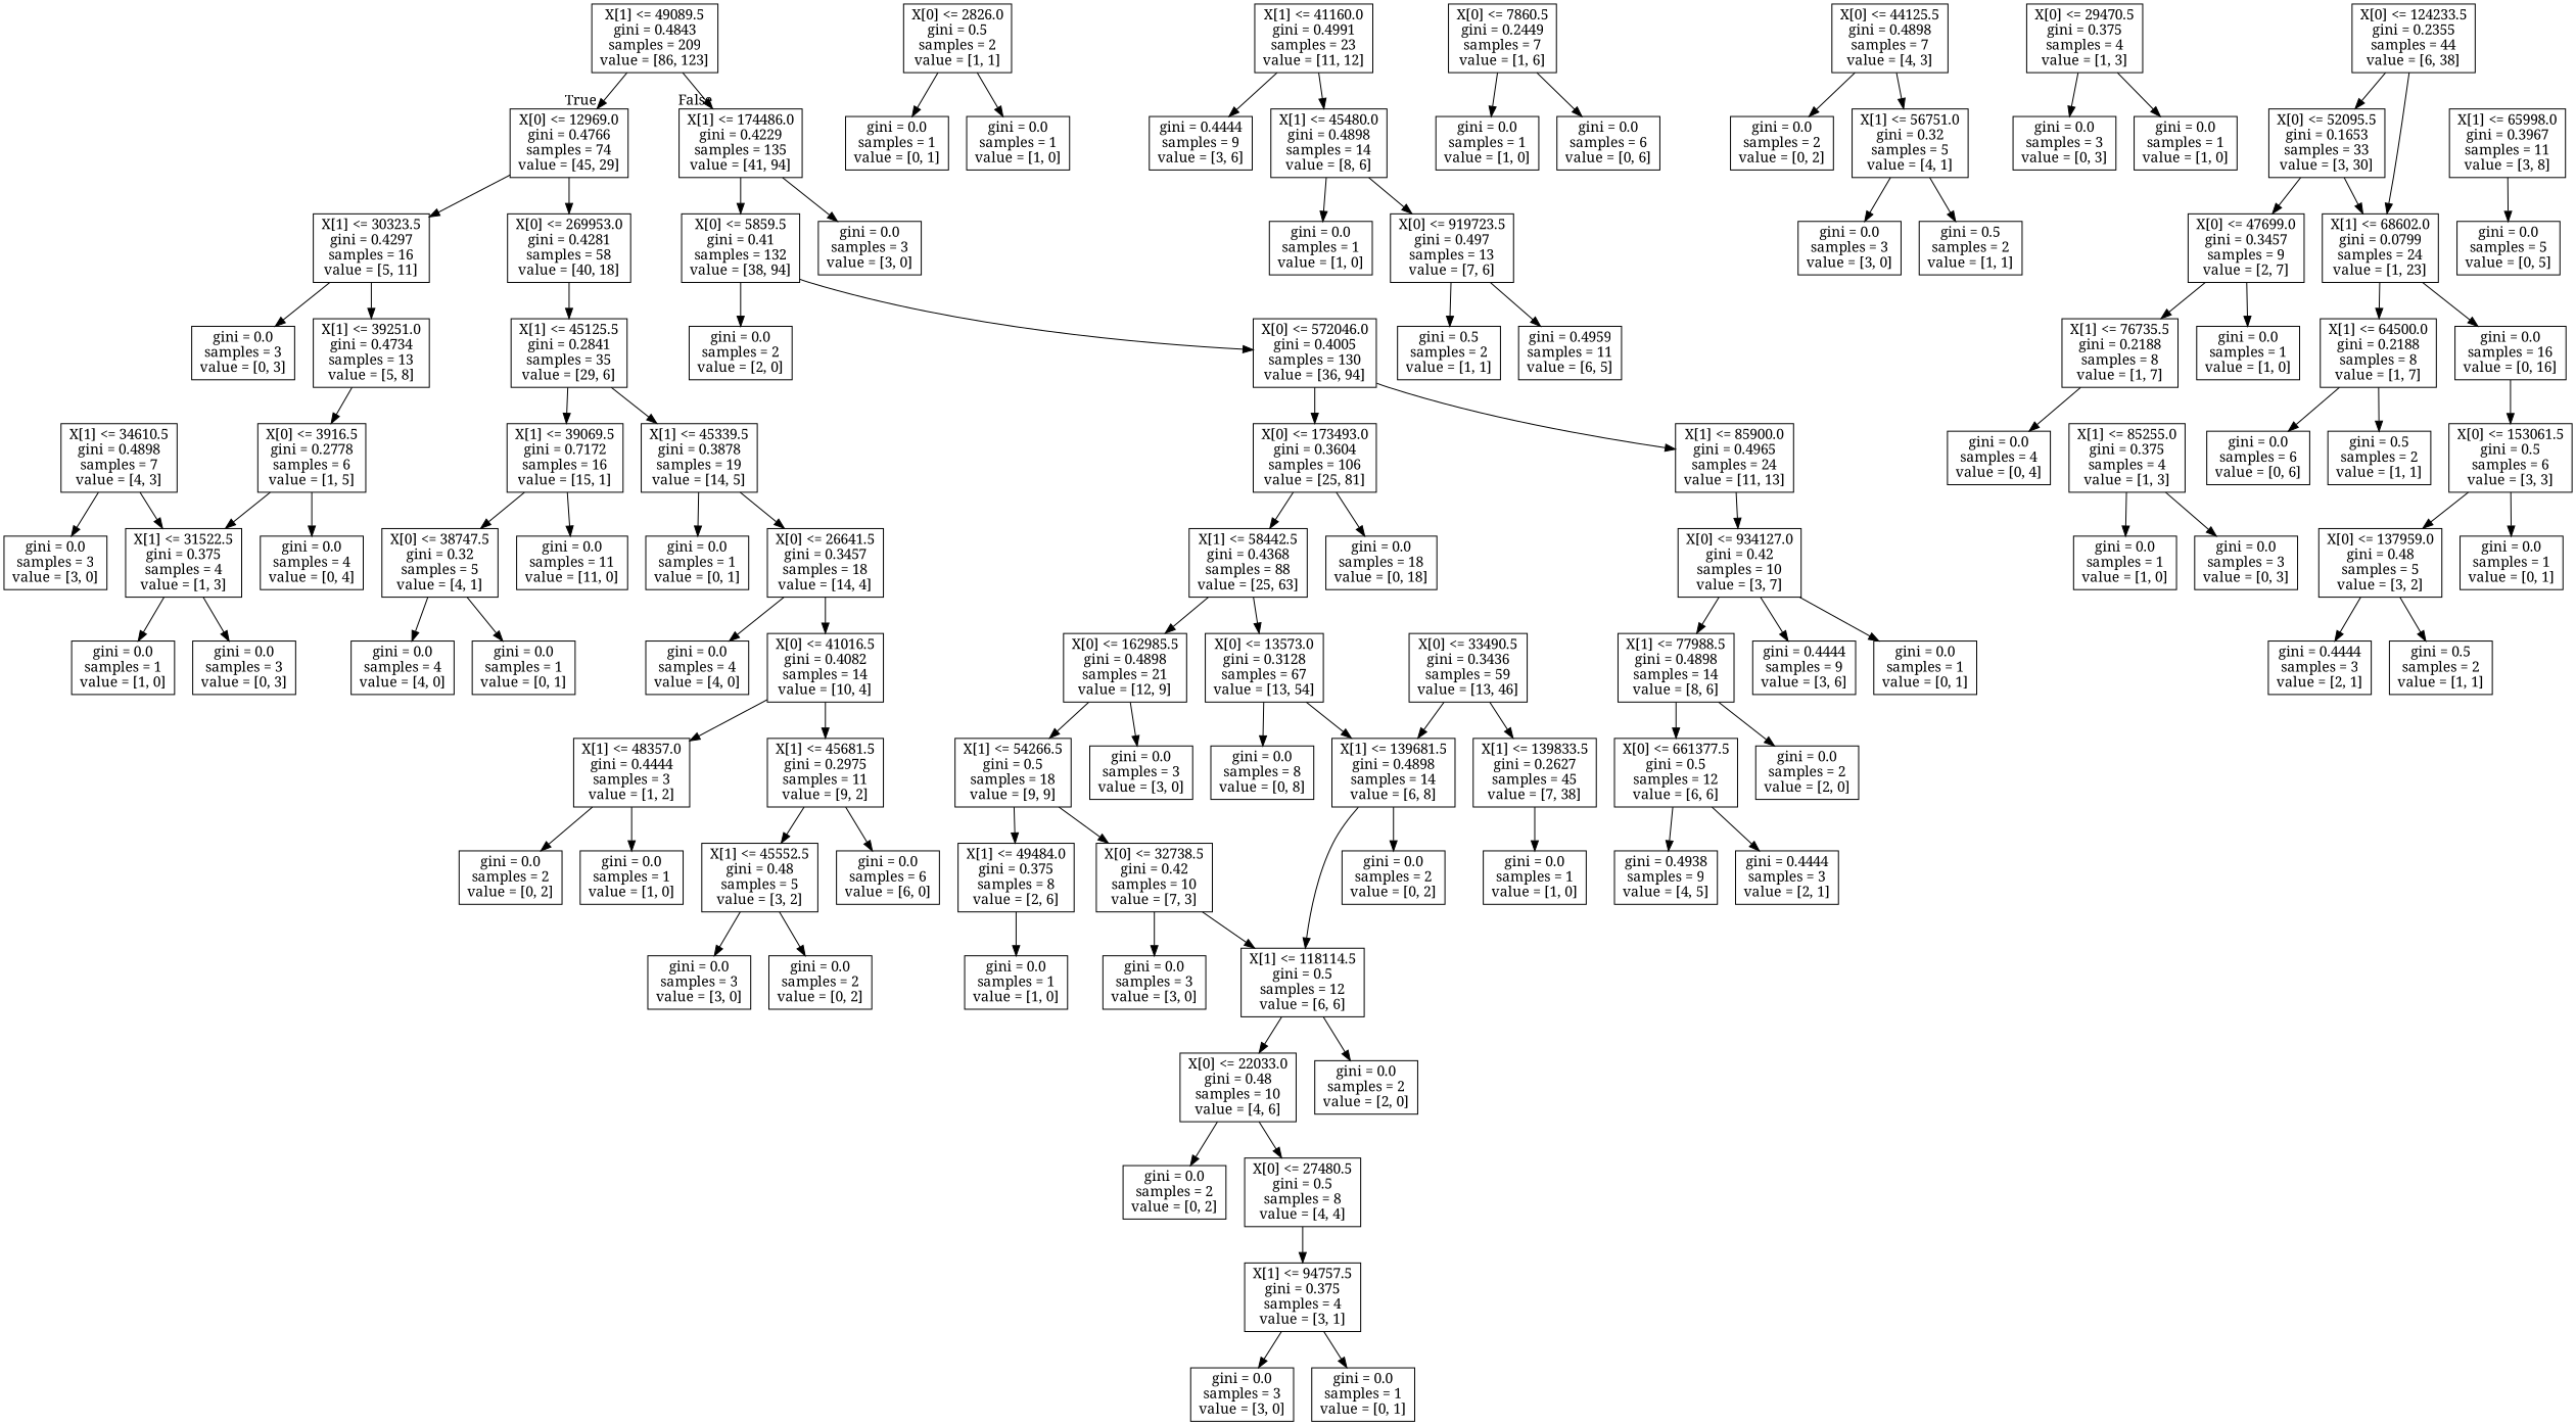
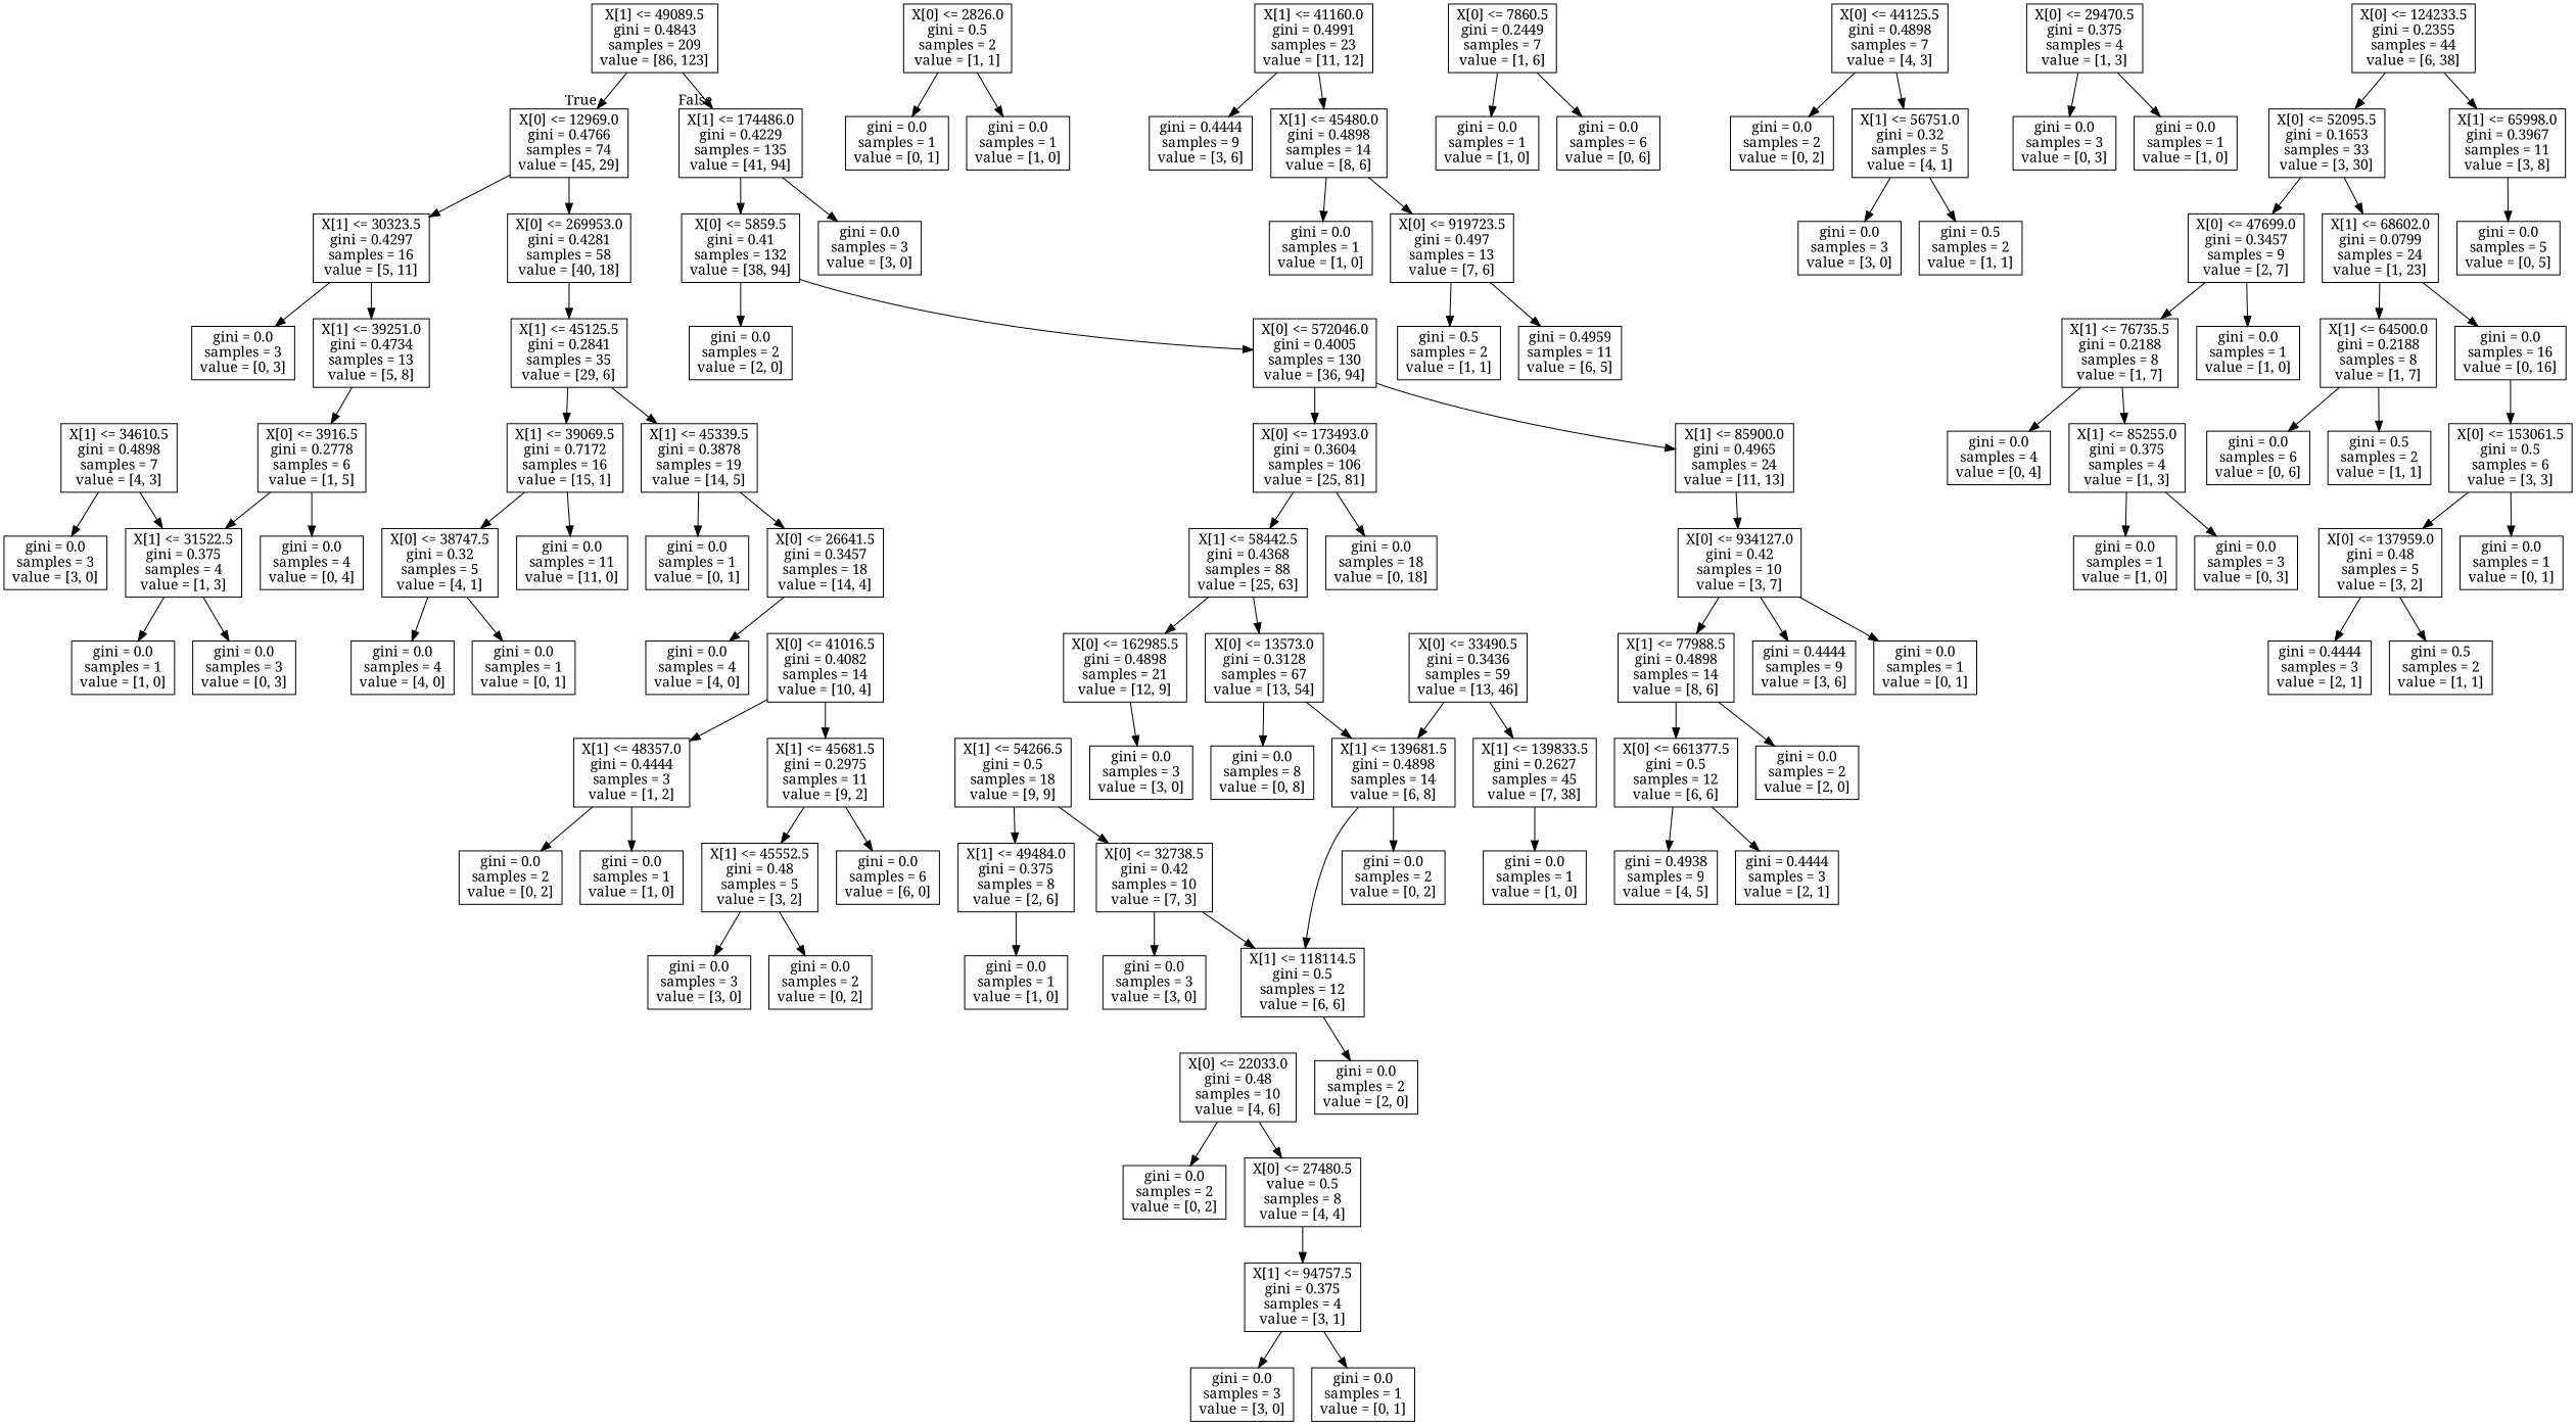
  digraph {
    fontname="Noto Serif"
    node [fontname="Noto Serif" shape=box]
    edge [fontname="Noto Serif"]
    n1 [label="X[1] <= 49089.5\ngini = 0.4843\nsamples = 209\nvalue = [86, 123]"]
    n2 [label="X[0] <= 12969.0\ngini = 0.4766\nsamples = 74\nvalue = [45, 29]"]
    n3 [label="X[1] <= 174486.0\ngini = 0.4229\nsamples = 135\nvalue = [41, 94]"]
    n4 [label="X[1] <= 30323.5\ngini = 0.4297\nsamples = 16\nvalue = [5, 11]"]
    n5 [label="X[0] <= 269953.0\ngini = 0.4281\nsamples = 58\nvalue = [40, 18]"]
    n6 [label="X[0] <= 5859.5\ngini = 0.41\nsamples = 132\nvalue = [38, 94]"]
    n7 [label="gini = 0.0\nsamples = 3\nvalue = [3, 0]"]
    n8 [label="gini = 0.0\nsamples = 3\nvalue = [0, 3]"]
    n9 [label="X[1] <= 39251.0\ngini = 0.4734\nsamples = 13\nvalue = [5, 8]"]
    n10 [label="X[1] <= 45125.5\ngini = 0.2841\nsamples = 35\nvalue = [29, 6]"]
    n11 [label="X[0] <= 3916.5\ngini = 0.2778\nsamples = 6\nvalue = [1, 5]"]
    n12 [label="X[1] <= 34610.5\ngini = 0.4898\nsamples = 7\nvalue = [4, 3]"]
    n13 [label="X[1] <= 31522.5\ngini = 0.375\nsamples = 4\nvalue = [1, 3]"]
    n14 [label="gini = 0.0\nsamples = 3\nvalue = [3, 0]"]
    n15 [label="gini = 0.0\nsamples = 4\nvalue = [0, 4]"]
    n16 [label="gini = 0.0\nsamples = 1\nvalue = [1, 0]"]
    n17 [label="gini = 0.0\nsamples = 3\nvalue = [0, 3]"]
    n18 [label="X[0] <= 2826.0\ngini = 0.5\nsamples = 2\nvalue = [1, 1]"]
    n19 [label="gini = 0.0\nsamples = 1\nvalue = [0, 1]"]
    n20 [label="gini = 0.0\nsamples = 1\nvalue = [1, 0]"]
    n21 [label="X[1] <= 39069.5\ngini = 0.7172\nsamples = 16\nvalue = [15, 1]"]
    n22 [label="X[1] <= 45339.5\ngini = 0.3878\nsamples = 19\nvalue = [14, 5]"]
    n23 [label="X[1] <= 41160.0\ngini = 0.4991\nsamples = 23\nvalue = [11, 12]"]
    n24 [label="gini = 0.4444\nsamples = 9\nvalue = [3, 6]"]
    n25 [label="X[1] <= 45480.0\ngini = 0.4898\nsamples = 14\nvalue = [8, 6]"]
    n26 [label="X[0] <= 38747.5\ngini = 0.32\nsamples = 5\nvalue = [4, 1]"]
    n27 [label="gini = 0.0\nsamples = 11\nvalue = [11, 0]"]
    n28 [label="gini = 0.0\nsamples = 1\nvalue = [0, 1]"]
    n29 [label="X[0] <= 26641.5\ngini = 0.3457\nsamples = 18\nvalue = [14, 4]"]
    n30 [label="gini = 0.0\nsamples = 4\nvalue = [4, 0]"]
    n31 [label="gini = 0.0\nsamples = 1\nvalue = [0, 1]"]
    n32 [label="gini = 0.0\nsamples = 4\nvalue = [4, 0]"]
    n33 [label="X[0] <= 41016.5\ngini = 0.4082\nsamples = 14\nvalue = [10, 4]"]
    n34 [label="X[1] <= 48357.0\ngini = 0.4444\nsamples = 3\nvalue = [1, 2]"]
    n35 [label="X[1] <= 45681.5\ngini = 0.2975\nsamples = 11\nvalue = [9, 2]"]
    n36 [label="gini = 0.0\nsamples = 2\nvalue = [0, 2]"]
    n37 [label="gini = 0.0\nsamples = 1\nvalue = [1, 0]"]
    n38 [label="X[1] <= 45552.5\ngini = 0.48\nsamples = 5\nvalue = [3, 2]"]
    n39 [label="gini = 0.0\nsamples = 6\nvalue = [6, 0]"]
    n40 [label="gini = 0.0\nsamples = 3\nvalue = [3, 0]"]
    n41 [label="gini = 0.0\nsamples = 2\nvalue = [0, 2]"]
    n42 [label="gini = 0.0\nsamples = 1\nvalue = [1, 0]"]
    n43 [label="X[0] <= 919723.5\ngini = 0.497\nsamples = 13\nvalue = [7, 6]"]
    n44 [label="gini = 0.5\nsamples = 2\nvalue = [1, 1]"]
    n45 [label="gini = 0.4959\nsamples = 11\nvalue = [6, 5]"]
    n46 [label="gini = 0.0\nsamples = 2\nvalue = [2, 0]"]
    n47 [label="X[0] <= 572046.0\ngini = 0.4005\nsamples = 130\nvalue = [36, 94]"]
    n48 [label="X[0] <= 173493.0\ngini = 0.3604\nsamples = 106\nvalue = [25, 81]"]
    n49 [label="X[1] <= 85900.0\ngini = 0.4965\nsamples = 24\nvalue = [11, 13]"]
    n50 [label="X[1] <= 58442.5\ngini = 0.4368\nsamples = 88\nvalue = [25, 63]"]
    n51 [label="gini = 0.0\nsamples = 18\nvalue = [0, 18]"]
    n52 [label="X[0] <= 934127.0\ngini = 0.42\nsamples = 10\nvalue = [3, 7]"]
    n53 [label="X[0] <= 162985.5\ngini = 0.4898\nsamples = 21\nvalue = [12, 9]"]
    n54 [label="X[0] <= 13573.0\ngini = 0.3128\nsamples = 67\nvalue = [13, 54]"]
    n55 [label="X[1] <= 54266.5\ngini = 0.5\nsamples = 18\nvalue = [9, 9]"]
    n56 [label="gini = 0.0\nsamples = 3\nvalue = [3, 0]"]
    n57 [label="gini = 0.0\nsamples = 8\nvalue = [0, 8]"]
    n58 [label="X[1] <= 139681.5\ngini = 0.4898\nsamples = 14\nvalue = [6, 8]"]
    n59 [label="X[1] <= 49484.0\ngini = 0.375\nsamples = 8\nvalue = [2, 6]"]
    n60 [label="X[0] <= 32738.5\ngini = 0.42\nsamples = 10\nvalue = [7, 3]"]
    n61 [label="gini = 0.0\nsamples = 1\nvalue = [1, 0]"]
    n62 [label="gini = 0.0\nsamples = 3\nvalue = [3, 0]"]
    n63 [label="X[1] <= 118114.5\ngini = 0.5\nsamples = 12\nvalue = [6, 6]"]
    n64 [label="X[0] <= 7860.5\ngini = 0.2449\nsamples = 7\nvalue = [1, 6]"]
    n65 [label="gini = 0.0\nsamples = 1\nvalue = [1, 0]"]
    n66 [label="gini = 0.0\nsamples = 6\nvalue = [0, 6]"]
    n67 [label="X[0] <= 44125.5\ngini = 0.4898\nsamples = 7\nvalue = [4, 3]"]
    n68 [label="gini = 0.0\nsamples = 2\nvalue = [0, 2]"]
    n69 [label="X[1] <= 56751.0\ngini = 0.32\nsamples = 5\nvalue = [4, 1]"]
    n70 [label="gini = 0.0\nsamples = 3\nvalue = [3, 0]"]
    n71 [label="gini = 0.5\nsamples = 2\nvalue = [1, 1]"]
    n72 [label="X[0] <= 33490.5\ngini = 0.3436\nsamples = 59\nvalue = [13, 46]"]
    n73 [label="X[1] <= 139833.5\ngini = 0.2627\nsamples = 45\nvalue = [7, 38]"]
    n74 [label="gini = 0.0\nsamples = 2\nvalue = [0, 2]"]
    n75 [label="gini = 0.0\nsamples = 1\nvalue = [1, 0]"]
    n76 [label="X[0] <= 22033.0\ngini = 0.48\nsamples = 10\nvalue = [4, 6]"]
    n77 [label="gini = 0.0\nsamples = 2\nvalue = [2, 0]"]
    n78 [label="gini = 0.0\nsamples = 2\nvalue = [0, 2]"]
-   n79 [label="X[0] <= 27480.5\ngini = 0.5\nsamples = 8\nvalue = [4, 4]"]
+   n79 [label="X[0] <= 27480.5\nvalue = 0.5\nsamples = 8\nvalue = [4, 4]"]
    n80 [label="X[1] <= 94757.5\ngini = 0.375\nsamples = 4\nvalue = [3, 1]"]
    n81 [label="gini = 0.0\nsamples = 3\nvalue = [3, 0]"]
    n82 [label="gini = 0.0\nsamples = 1\nvalue = [0, 1]"]
    n83 [label="X[0] <= 29470.5\ngini = 0.375\nsamples = 4\nvalue = [1, 3]"]
    n84 [label="gini = 0.0\nsamples = 3\nvalue = [0, 3]"]
    n85 [label="gini = 0.0\nsamples = 1\nvalue = [1, 0]"]
    n86 [label="X[0] <= 124233.5\ngini = 0.2355\nsamples = 44\nvalue = [6, 38]"]
    n87 [label="X[0] <= 52095.5\ngini = 0.1653\nsamples = 33\nvalue = [3, 30]"]
    n88 [label="X[1] <= 65998.0\ngini = 0.3967\nsamples = 11\nvalue = [3, 8]"]
    n89 [label="X[0] <= 47699.0\ngini = 0.3457\nsamples = 9\nvalue = [2, 7]"]
    n90 [label="X[1] <= 68602.0\ngini = 0.0799\nsamples = 24\nvalue = [1, 23]"]
    n91 [label="gini = 0.0\nsamples = 5\nvalue = [0, 5]"]
    n92 [label="X[1] <= 76735.5\ngini = 0.2188\nsamples = 8\nvalue = [1, 7]"]
    n93 [label="gini = 0.0\nsamples = 1\nvalue = [1, 0]"]
    n94 [label="X[1] <= 64500.0\ngini = 0.2188\nsamples = 8\nvalue = [1, 7]"]
    n95 [label="gini = 0.0\nsamples = 16\nvalue = [0, 16]"]
    n96 [label="gini = 0.0\nsamples = 4\nvalue = [0, 4]"]
    n97 [label="X[1] <= 85255.0\ngini = 0.375\nsamples = 4\nvalue = [1, 3]"]
    n98 [label="gini = 0.0\nsamples = 1\nvalue = [1, 0]"]
    n99 [label="gini = 0.0\nsamples = 3\nvalue = [0, 3]"]
    n100 [label="gini = 0.0\nsamples = 6\nvalue = [0, 6]"]
    n101 [label="gini = 0.5\nsamples = 2\nvalue = [1, 1]"]
    n102 [label="X[0] <= 153061.5\ngini = 0.5\nsamples = 6\nvalue = [3, 3]"]
    n103 [label="X[0] <= 137959.0\ngini = 0.48\nsamples = 5\nvalue = [3, 2]"]
    n104 [label="gini = 0.0\nsamples = 1\nvalue = [0, 1]"]
    n105 [label="gini = 0.4444\nsamples = 3\nvalue = [2, 1]"]
    n106 [label="gini = 0.5\nsamples = 2\nvalue = [1, 1]"]
    n107 [label="X[1] <= 77988.5\ngini = 0.4898\nsamples = 14\nvalue = [8, 6]"]
    n108 [label="X[0] <= 661377.5\ngini = 0.5\nsamples = 12\nvalue = [6, 6]"]
    n109 [label="gini = 0.0\nsamples = 2\nvalue = [2, 0]"]
    n110 [label="gini = 0.4444\nsamples = 9\nvalue = [3, 6]"]
    n111 [label="gini = 0.0\nsamples = 1\nvalue = [0, 1]"]
    n112 [label="gini = 0.4938\nsamples = 9\nvalue = [4, 5]"]
    n113 [label="gini = 0.4444\nsamples = 3\nvalue = [2, 1]"]
    n1 -> n2 [headlabel=True labelangle=45 labeldistance=2.5]
    n1 -> n3 [headlabel=False labelangle=-45 labeldistance=2.5]
    n2 -> n4
    n2 -> n5
    n3 -> n6
    n3 -> n7
    n4 -> n8
    n4 -> n9
    n5 -> n10
    n6 -> n46
    n6 -> n47
    n9 -> n11
    n10 -> n21
    n10 -> n22
    n11 -> n13
    n11 -> n15
    n12 -> n13
    n12 -> n14
    n13 -> n16
    n13 -> n17
    n18 -> n19
    n18 -> n20
    n21 -> n26
    n21 -> n27
    n22 -> n28
    n22 -> n29
    n23 -> n24
    n23 -> n25
    n25 -> n42
    n25 -> n43
    n26 -> n30
    n26 -> n31
    n29 -> n32
-   n29 -> n33
    n33 -> n34
    n33 -> n35
    n34 -> n36
    n34 -> n37
    n35 -> n38
    n35 -> n39
    n38 -> n40
    n38 -> n41
    n43 -> n44
    n43 -> n45
    n47 -> n48
    n47 -> n49
    n48 -> n50
    n48 -> n51
    n49 -> n52
    n50 -> n53
    n50 -> n54
    n52 -> n107
    n52 -> n110
    n52 -> n111
-   n53 -> n55
    n53 -> n56
    n54 -> n57
    n54 -> n58
    n55 -> n59
    n55 -> n60
    n58 -> n63
    n58 -> n74
    n59 -> n61
    n60 -> n62
    n60 -> n63
-   n63 -> n76
    n63 -> n77
    n64 -> n65
    n64 -> n66
    n67 -> n68
    n67 -> n69
    n69 -> n70
    n69 -> n71
    n72 -> n58
    n72 -> n73
    n73 -> n75
    n76 -> n78
    n76 -> n79
    n79 -> n80
    n80 -> n81
    n80 -> n82
    n83 -> n84
    n83 -> n85
    n86 -> n87
-   n86 -> n90
+   n86 -> n88
    n87 -> n89
    n87 -> n90
    n88 -> n91
    n89 -> n92
    n89 -> n93
    n90 -> n94
    n90 -> n95
    n92 -> n96
+   n92 -> n97
    n94 -> n100
    n94 -> n101
    n95 -> n102
    n97 -> n98
    n97 -> n99
    n102 -> n103
    n102 -> n104
    n103 -> n105
    n103 -> n106
    n107 -> n108
    n107 -> n109
    n108 -> n112
    n108 -> n113
  }
